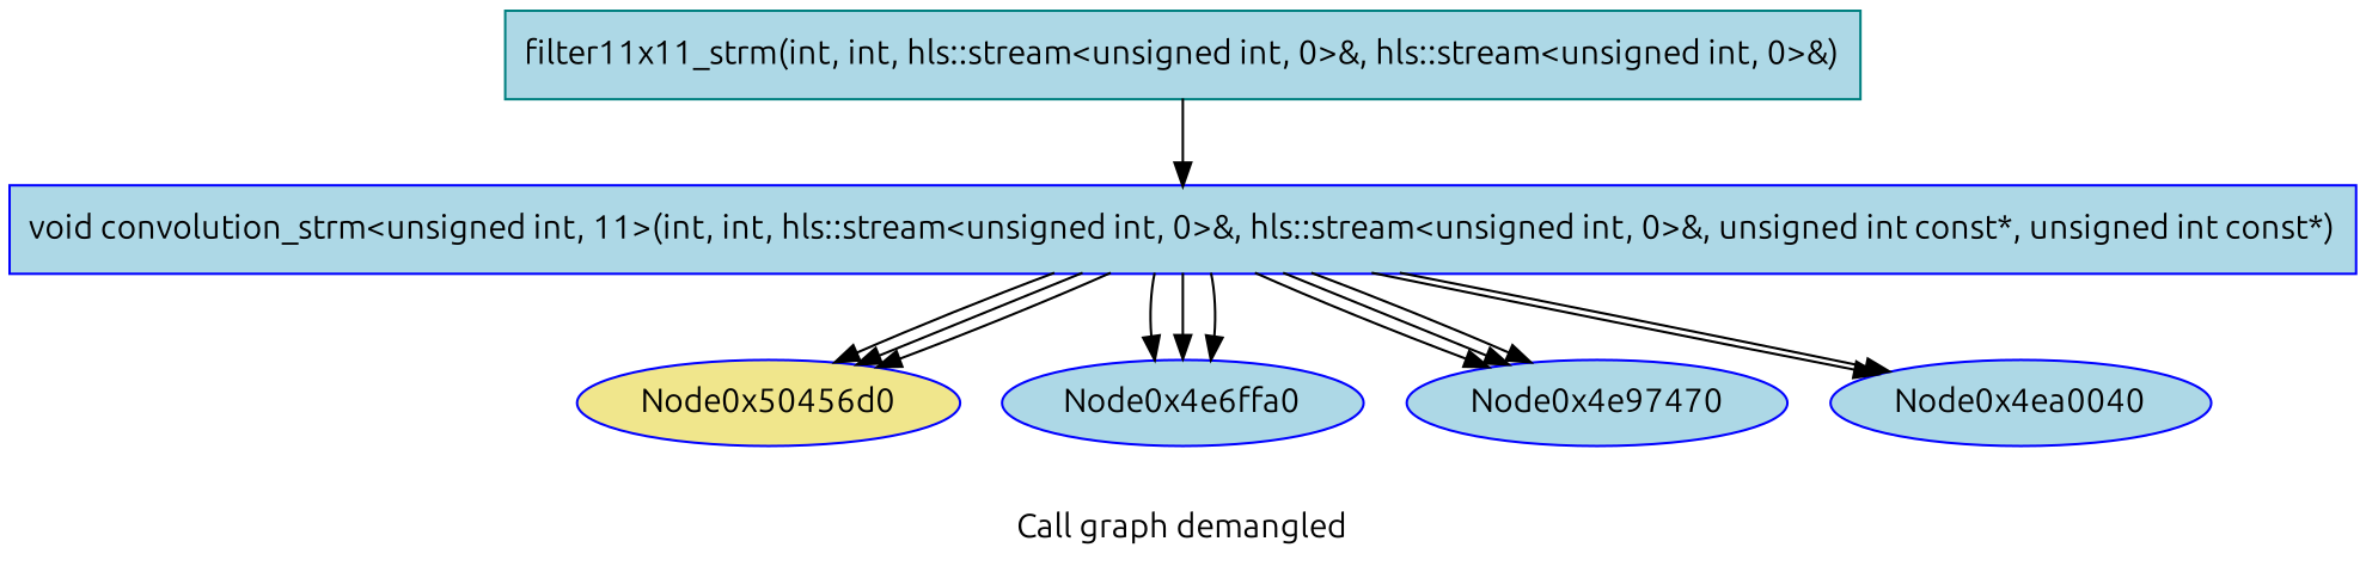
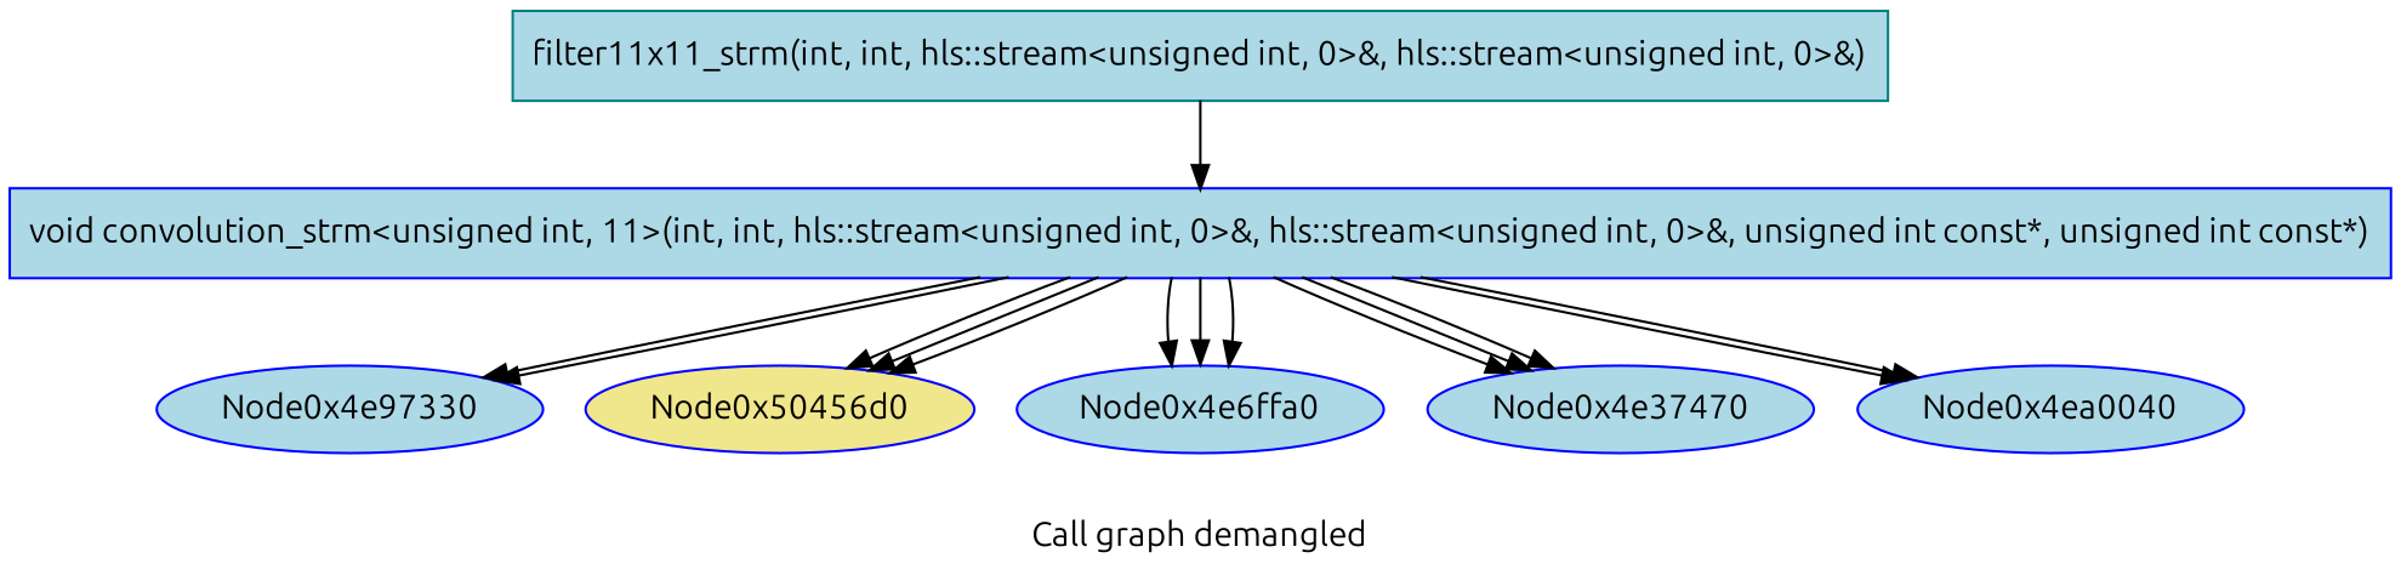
  digraph {
    fontname=Ubuntu
    label="Call graph demangled"
    node [color=blue fillcolor=lightblue fontname=Ubuntu style=filled]
    edge [fontname=Ubuntu]
    n1 [color=teal demanglename=filter11x11_strm fid=1 filename="../../../../convolution.cpp" label="{filter11x11_strm(int, int, hls::stream\<unsigned int, 0\>&, hls::stream\<unsigned int, 0\>&)}" linenumber=226 manglename=_Z16filter11x11_strmiiRN3hls6streamIjLi0EEES2_ shape=record]
    n2 [demanglename="convolution_strm\<unsigned int, 11\>" fid=2 filename="../../../../convolution.cpp" label="{void convolution_strm\<unsigned int, 11\>(int, int, hls::stream\<unsigned int, 0\>&, hls::stream\<unsigned int, 0\>&, unsigned int const*, unsigned int const*)}" linenumber=114 manglename=_ZL16convolution_strmIjLi11EEviiRN3hls6streamIT_Li0EEES4_PKS2_S6_ shape=record]
+   Node0x4e97330
    Node0x50456d0 [fillcolor=khaki]
    n5 [label=Node0x4e6ffa0]
-   Node0x4e97470
+   Node0x4e97470 [label=Node0x4e37470]
    Node0x4ea0040
    n1 -> n2
+   n2 -> Node0x4e97330
+   n2 -> Node0x4e97330
    n2 -> Node0x50456d0
    n2 -> Node0x50456d0
    n2 -> Node0x50456d0
    n2 -> n5
    n2 -> n5
    n2 -> n5
    n2 -> Node0x4e97470
    n2 -> Node0x4e97470
    n2 -> Node0x4e97470
    n2 -> Node0x4ea0040
    n2 -> Node0x4ea0040
  }
